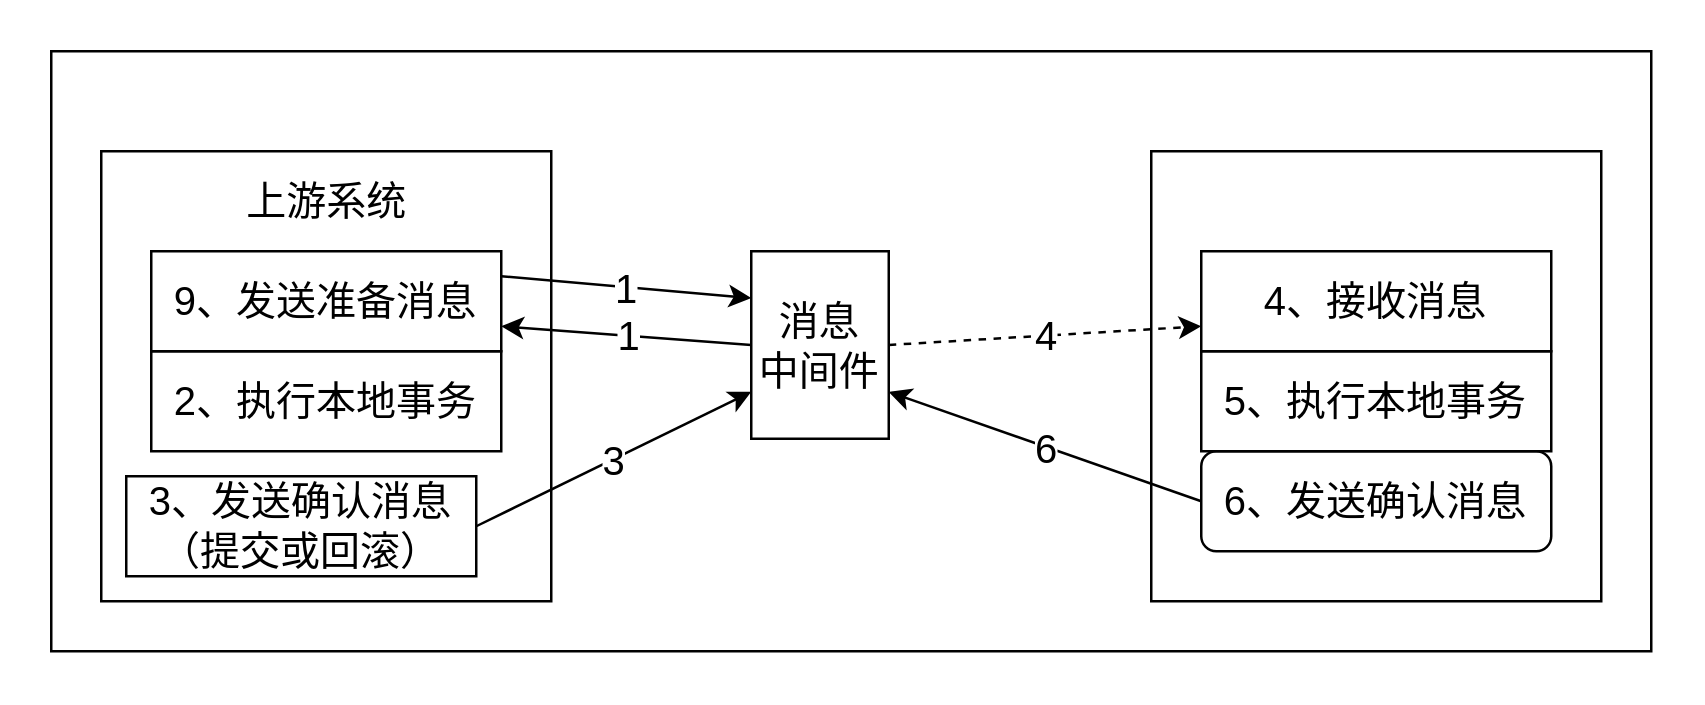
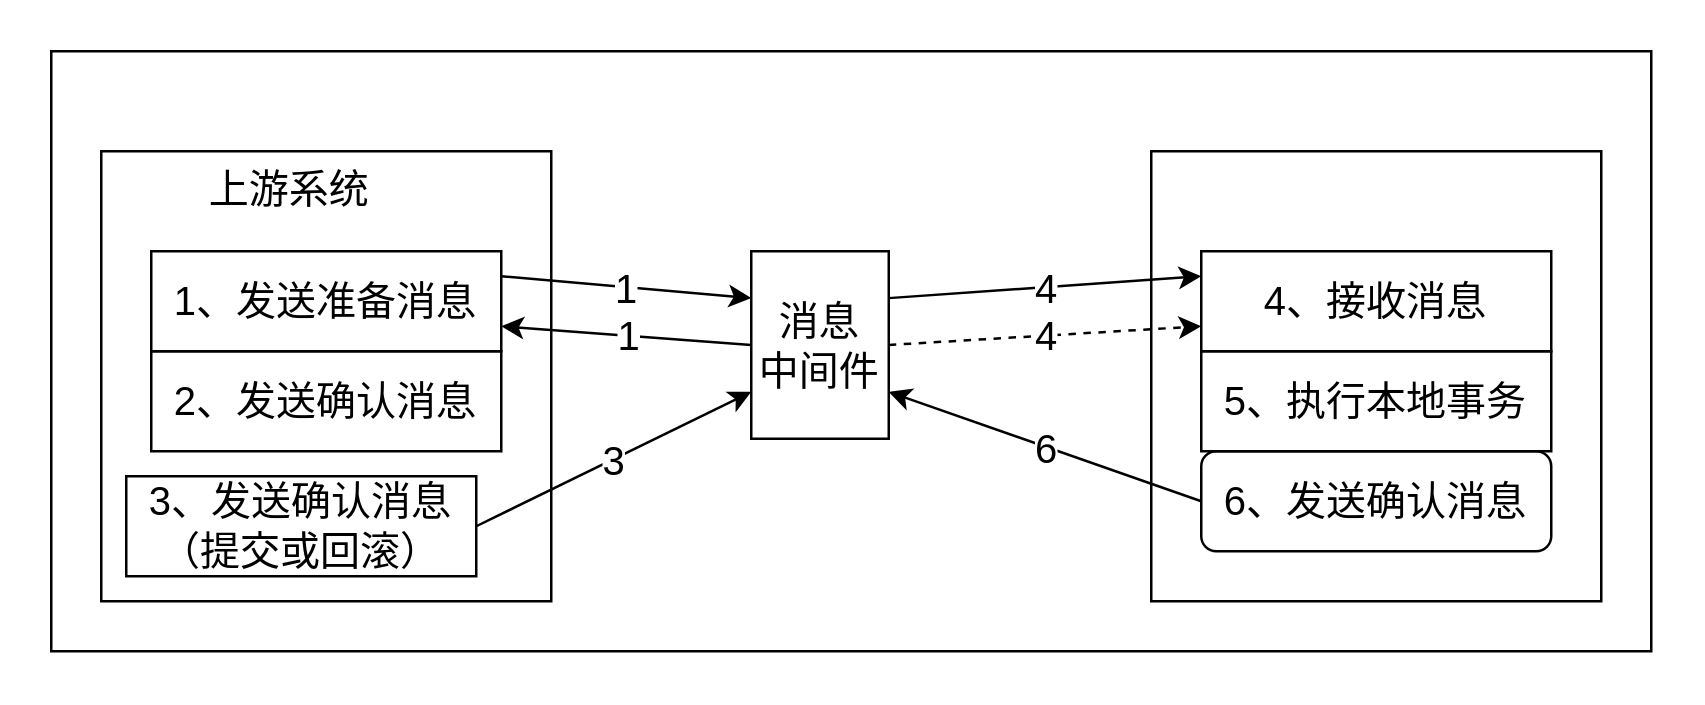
  <mxCell id="0" />
  <mxCell id="1" parent="0" />
  <mxCell id="2" value="" style="group" vertex="1" connectable="0" parent="1"><mxGeometry x="20" y="20" width="640" height="240" as="geometry" /></mxCell>
  <mxCell id="3" value="" style="rounded=0;whiteSpace=wrap;html=1;fillColor=none;fontSize=16;container=0;" vertex="1" parent="2"><mxGeometry width="640" height="240" as="geometry" /></mxCell>
  <mxCell id="4" value="" style="rounded=0;whiteSpace=wrap;html=1;fillColor=none;fontSize=16;container=0;" vertex="1" parent="2"><mxGeometry x="440" y="40" width="180" height="180" as="geometry" /></mxCell>
  <mxCell id="5" style="edgeStyle=orthogonalEdgeStyle;rounded=0;orthogonalLoop=1;jettySize=auto;html=1;exitX=1;exitY=0.25;exitDx=0;exitDy=0;fontSize=16;strokeColor=default;" edge="1" parent="2" source="6"><mxGeometry relative="1" as="geometry"><mxPoint x="200.345" y="85.172" as="targetPoint" /></mxGeometry></mxCell>
  <mxCell id="6" value="" style="rounded=0;whiteSpace=wrap;html=1;fillColor=none;fontSize=16;container=0;" vertex="1" parent="2"><mxGeometry x="20" y="40" width="180" height="180" as="geometry" /></mxCell>
  <mxCell id="7" value="4、接收消息" style="whiteSpace=wrap;html=1;fillColor=none;fontSize=16;container=0;" vertex="1" parent="2"><mxGeometry x="460" y="80" width="140" height="40" as="geometry" /></mxCell>
  <mxCell id="8" value="消息&lt;br&gt;中间件" style="rounded=0;whiteSpace=wrap;html=1;fillColor=none;fontSize=16;container=0;" vertex="1" parent="2"><mxGeometry x="280" y="80" width="55" height="75" as="geometry" /></mxCell>
- <mxCell id="9" value="9、发送准备消息" style="rounded=0;whiteSpace=wrap;html=1;fillColor=none;fontSize=16;container=0;" vertex="1" parent="2"><mxGeometry x="40" y="80" width="140" height="40" as="geometry" /></mxCell>
- <mxCell id="10" value="2、执行本地事务" style="rounded=0;whiteSpace=wrap;html=1;fillColor=none;fontSize=16;container=0;" vertex="1" parent="2"><mxGeometry x="40" y="120" width="140" height="40" as="geometry" /></mxCell>
+ <mxCell id="9" value="1、发送准备消息" style="rounded=0;whiteSpace=wrap;html=1;fillColor=none;fontSize=16;container=0;" vertex="1" parent="2"><mxGeometry x="40" y="80" width="140" height="40" as="geometry" /></mxCell>
+ <mxCell id="10" value="2、发送确认消息" style="rounded=0;whiteSpace=wrap;html=1;fillColor=none;fontSize=16;container=0;" vertex="1" parent="2"><mxGeometry x="40" y="120" width="140" height="40" as="geometry" /></mxCell>
  <mxCell id="11" value="3、发送确认消息&lt;br style=&quot;font-size: 16px;&quot;&gt;（提交或回滚）" style="rounded=0;whiteSpace=wrap;html=1;fillColor=none;fontSize=16;container=0;" vertex="1" parent="2"><mxGeometry x="30" y="170" width="140" height="40" as="geometry" /></mxCell>
- <mxCell id="12" value="&lt;span style=&quot;font-size: 16px;&quot;&gt;上游系统&lt;/span&gt;" style="text;html=1;align=center;verticalAlign=middle;resizable=0;points=[];autosize=1;strokeColor=none;fillColor=none;fontSize=16;container=0;" vertex="1" parent="2"><mxGeometry x="70" y="50" width="80" height="20" as="geometry" /></mxCell>
+ <mxCell id="12" value="&lt;span style=&quot;font-size: 16px;&quot;&gt;上游系统&lt;/span&gt;" style="text;html=1;align=center;verticalAlign=middle;resizable=0;points=[];autosize=1;strokeColor=none;fillColor=none;fontSize=16;container=0;" vertex="1" parent="2"><mxGeometry x="55" y="45" width="80" height="20" as="geometry" /></mxCell>
  <mxCell id="13" value="" style="endArrow=classic;html=1;rounded=0;entryX=0;entryY=0.25;entryDx=0;entryDy=0;exitX=1;exitY=0.25;exitDx=0;exitDy=0;fontSize=16;" edge="1" parent="2" source="9" target="8"><mxGeometry width="50" height="50" relative="1" as="geometry"><mxPoint x="250" y="220" as="sourcePoint" /><mxPoint x="300" y="80" as="targetPoint" /></mxGeometry></mxCell>
  <mxCell id="14" value="1" style="edgeLabel;html=1;align=center;verticalAlign=middle;resizable=0;points=[];fontSize=16;container=0;" vertex="1" connectable="0" parent="13"><mxGeometry relative="1" as="geometry"><mxPoint as="offset" /></mxGeometry></mxCell>
  <mxCell id="15" value="" style="endArrow=classic;html=1;rounded=0;exitX=0;exitY=0.5;exitDx=0;exitDy=0;entryX=1;entryY=0.75;entryDx=0;entryDy=0;fontSize=16;" edge="1" parent="2" source="8" target="9"><mxGeometry x="-0.167" y="-10" width="50" height="50" relative="1" as="geometry"><mxPoint x="300" y="120" as="sourcePoint" /><mxPoint x="140" y="170" as="targetPoint" /><mxPoint as="offset" /></mxGeometry></mxCell>
  <mxCell id="16" value="1" style="edgeLabel;html=1;align=center;verticalAlign=middle;resizable=0;points=[];fontSize=16;container=0;" vertex="1" connectable="0" parent="15"><mxGeometry relative="1" as="geometry"><mxPoint as="offset" /></mxGeometry></mxCell>
  <mxCell id="17" value="" style="endArrow=classic;html=1;rounded=0;entryX=0;entryY=0.75;entryDx=0;entryDy=0;exitX=1;exitY=0.5;exitDx=0;exitDy=0;fontSize=16;" edge="1" parent="2" source="11" target="8"><mxGeometry width="50" height="50" relative="1" as="geometry"><mxPoint x="290" y="147.5" as="sourcePoint" /><mxPoint x="240" y="190" as="targetPoint" /></mxGeometry></mxCell>
  <mxCell id="18" value="3" style="edgeLabel;html=1;align=center;verticalAlign=middle;resizable=0;points=[];fontSize=16;container=0;" vertex="1" connectable="0" parent="17"><mxGeometry relative="1" as="geometry"><mxPoint as="offset" /></mxGeometry></mxCell>
  <mxCell id="19" value="5、执行本地事务" style="rounded=0;whiteSpace=wrap;html=1;fillColor=none;fontSize=16;container=0;" vertex="1" parent="2"><mxGeometry x="460" y="120" width="140" height="40" as="geometry" /></mxCell>
  <mxCell id="20" value="6、发送确认消息" style="whiteSpace=wrap;html=1;fillColor=none;fontSize=16;container=0;rounded=1;" vertex="1" parent="2"><mxGeometry x="460" y="160" width="140" height="40" as="geometry" /></mxCell>
+ <mxCell id="21" value="" style="endArrow=classic;html=1;rounded=0;entryX=0;entryY=0.25;entryDx=0;entryDy=0;exitX=1;exitY=0.25;exitDx=0;exitDy=0;fontSize=16;" edge="1" parent="2" source="8" target="7"><mxGeometry width="50" height="50" relative="1" as="geometry"><mxPoint x="420" y="130" as="sourcePoint" /><mxPoint x="290" y="140" as="targetPoint" /></mxGeometry></mxCell>
+ <mxCell id="22" value="4" style="edgeLabel;html=1;align=center;verticalAlign=middle;resizable=0;points=[];fontSize=16;container=0;" vertex="1" connectable="0" parent="21"><mxGeometry relative="1" as="geometry"><mxPoint as="offset" /></mxGeometry></mxCell>
  <mxCell id="23" value="" style="endArrow=classic;html=1;rounded=0;dashed=1;exitX=1;exitY=0.5;exitDx=0;exitDy=0;fontSize=16;" edge="1" parent="2" source="8"><mxGeometry width="50" height="50" relative="1" as="geometry"><mxPoint x="380" y="180" as="sourcePoint" /><mxPoint x="460" y="110" as="targetPoint" /></mxGeometry></mxCell>
  <mxCell id="24" value="4" style="edgeLabel;html=1;align=center;verticalAlign=middle;resizable=0;points=[];fontSize=16;container=0;" vertex="1" connectable="0" parent="23"><mxGeometry relative="1" as="geometry"><mxPoint as="offset" /></mxGeometry></mxCell>
  <mxCell id="25" value="" style="endArrow=classic;html=1;rounded=0;entryX=1;entryY=0.75;entryDx=0;entryDy=0;exitX=0;exitY=0.5;exitDx=0;exitDy=0;strokeColor=default;fontSize=16;" edge="1" parent="2" source="20" target="8"><mxGeometry width="50" height="50" relative="1" as="geometry"><mxPoint x="530" y="190" as="sourcePoint" /><mxPoint x="410" y="190" as="targetPoint" /></mxGeometry></mxCell>
  <mxCell id="26" value="6" style="edgeLabel;html=1;align=center;verticalAlign=middle;resizable=0;points=[];fontSize=16;container=0;" vertex="1" connectable="0" parent="25"><mxGeometry relative="1" as="geometry"><mxPoint as="offset" /></mxGeometry></mxCell>
